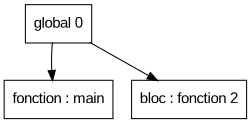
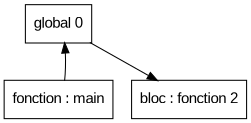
  digraph {
    node [fontname=Arial shape=record]
    n1 [label="{ bloc : fonction  2\n	}"]
    n2 [label="{ fonction : main\n	}"]
    n3 [label="{ global 0\n	}"]
    n3 -> n1
-   n3 -> n2
+   n2 -> n3
  }
